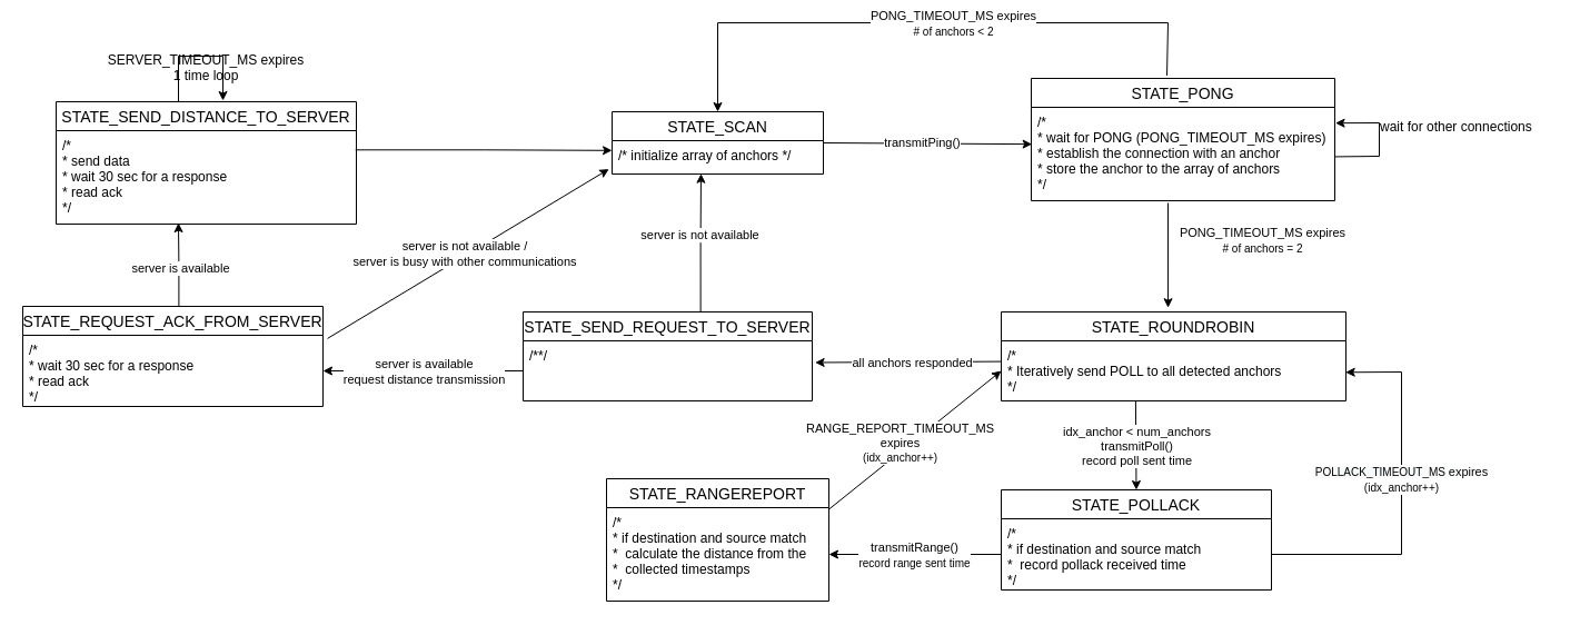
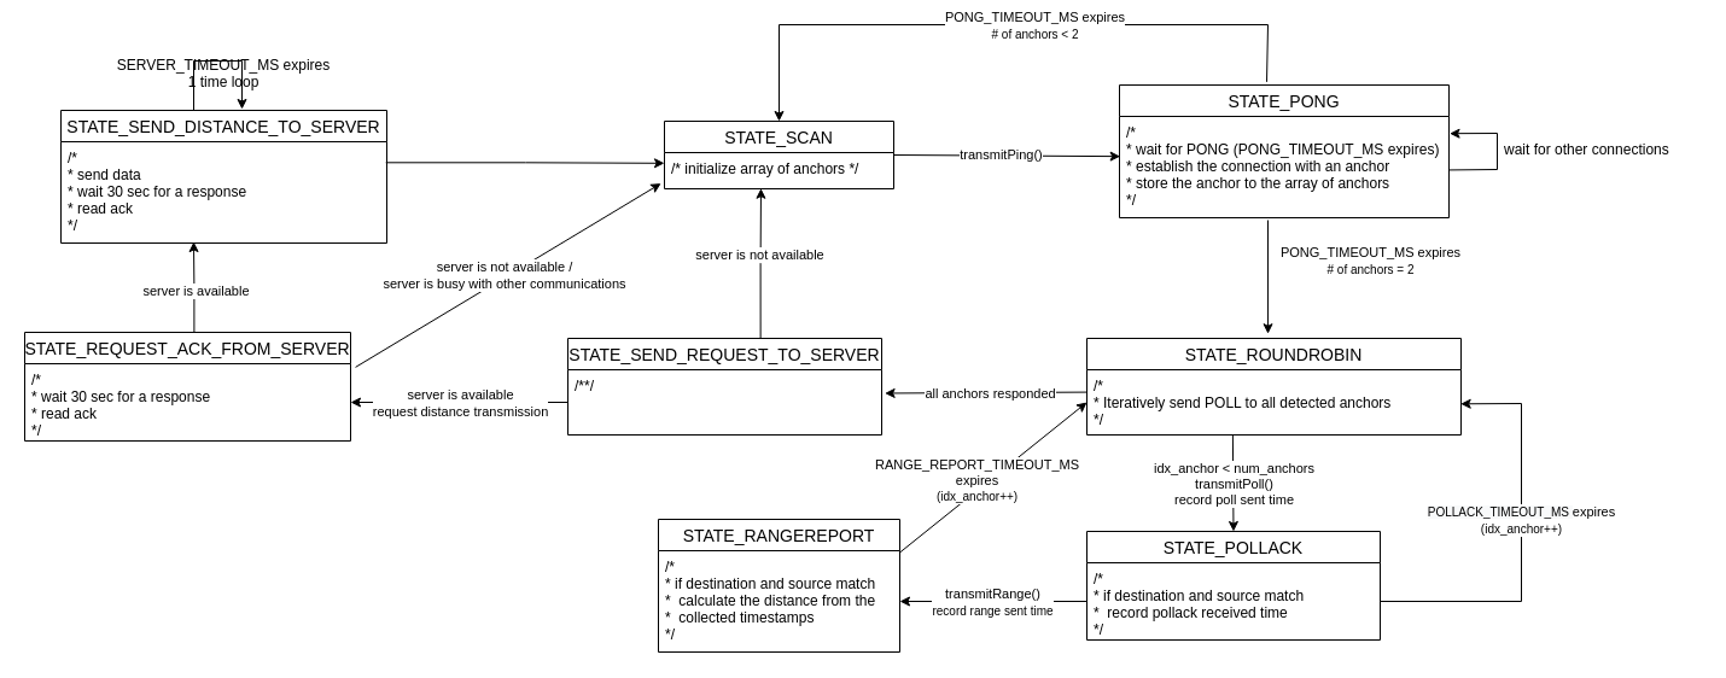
  <mxCell id="0" />
  <mxCell id="1" parent="0" />
  <mxCell id="2" value="STATE_SCAN" style="swimlane;fontStyle=0;childLayout=stackLayout;horizontal=1;startSize=26;horizontalStack=0;resizeParent=1;resizeParentMax=0;resizeLast=0;collapsible=1;marginBottom=0;align=center;fontSize=14;" parent="1" vertex="1"><mxGeometry x="550" y="100" width="190" height="56" as="geometry" /></mxCell>
  <mxCell id="3" value="/* initialize array of anchors */" style="text;strokeColor=none;fillColor=none;spacingLeft=4;spacingRight=4;overflow=hidden;rotatable=0;points=[[0,0.5],[1,0.5]];portConstraint=eastwest;fontSize=12;" parent="2" vertex="1"><mxGeometry y="26" width="190" height="30" as="geometry" /></mxCell>
  <mxCell id="4" value="STATE_PONG" style="swimlane;fontStyle=0;childLayout=stackLayout;horizontal=1;startSize=26;horizontalStack=0;resizeParent=1;resizeParentMax=0;resizeLast=0;collapsible=1;marginBottom=0;align=center;fontSize=14;" parent="1" vertex="1"><mxGeometry x="927" y="70" width="273" height="110" as="geometry" /></mxCell>
  <mxCell id="5" value="/* &#10;* wait for PONG (PONG_TIMEOUT_MS expires)&#10;* establish the connection with an anchor &#10;* store the anchor to the array of anchors&#10;*/" style="text;strokeColor=none;fillColor=none;spacingLeft=4;spacingRight=4;overflow=hidden;rotatable=0;points=[[0,0.5],[1,0.5]];portConstraint=eastwest;fontSize=12;" parent="4" vertex="1"><mxGeometry y="26" width="273" height="84" as="geometry" /></mxCell>
  <mxCell id="6" value="" style="endArrow=classic;html=1;rounded=0;strokeColor=default;jumpStyle=none;exitX=0.999;exitY=0.529;exitDx=0;exitDy=0;entryX=1.002;entryY=0.169;entryDx=0;entryDy=0;entryPerimeter=0;exitPerimeter=0;" parent="4" source="5" target="5" edge="1"><mxGeometry width="50" height="50" relative="1" as="geometry"><mxPoint x="242" y="70.441" as="sourcePoint" /><mxPoint x="245" y="40" as="targetPoint" /><Array as="points"><mxPoint x="313" y="70" /><mxPoint x="313" y="40" /></Array></mxGeometry></mxCell>
  <mxCell id="7" value="" style="endArrow=classic;html=1;rounded=0;strokeColor=default;jumpStyle=none;exitX=1;exitY=0.5;exitDx=0;exitDy=0;entryX=0.004;entryY=0.105;entryDx=0;entryDy=0;entryPerimeter=0;" parent="1" source="2" edge="1"><mxGeometry width="50" height="50" relative="1" as="geometry"><mxPoint x="810" y="130" as="sourcePoint" /><mxPoint x="927.64" y="129.15" as="targetPoint" /></mxGeometry></mxCell>
  <mxCell id="8" value="transmitPing()" style="edgeLabel;html=1;align=center;verticalAlign=middle;resizable=0;points=[];" parent="7" vertex="1" connectable="0"><mxGeometry x="-0.057" y="1" relative="1" as="geometry"><mxPoint as="offset" /></mxGeometry></mxCell>
- <mxCell id="9" value="wait for other connections" style="text;strokeColor=none;fillColor=none;spacingLeft=4;spacingRight=4;overflow=hidden;rotatable=0;points=[[0,0.5],[1,0.5]];portConstraint=eastwest;fontSize=12;" parent="1" vertex="1"><mxGeometry x="1235" y="100" width="168" height="30" as="geometry" /></mxCell>
+ <mxCell id="9" value="wait for other connections" style="text;strokeColor=none;fillColor=none;spacingLeft=4;spacingRight=4;overflow=hidden;rotatable=0;points=[[0,0.5],[1,0.5]];portConstraint=eastwest;fontSize=12;" parent="1" vertex="1"><mxGeometry x="1240" y="110" width="168" height="30" as="geometry" /></mxCell>
  <mxCell id="10" value="" style="endArrow=classic;html=1;rounded=0;strokeColor=default;jumpStyle=none;exitX=0.447;exitY=-0.024;exitDx=0;exitDy=0;exitPerimeter=0;" parent="1" source="4" edge="1"><mxGeometry width="50" height="50" relative="1" as="geometry"><mxPoint x="989" y="20.441" as="sourcePoint" /><mxPoint x="645" y="100" as="targetPoint" /><Array as="points"><mxPoint x="1050" y="20" /><mxPoint x="645" y="20" /></Array></mxGeometry></mxCell>
  <mxCell id="11" value="PONG_TIMEOUT_MS expires&lt;br&gt;&lt;font style=&quot;font-size: 10px;&quot;&gt;# of anchors &amp;lt; 2&lt;br&gt;&lt;/font&gt;" style="edgeLabel;html=1;align=center;verticalAlign=middle;resizable=0;points=[];" parent="1" vertex="1" connectable="0"><mxGeometry x="850.001" y="20.005" as="geometry"><mxPoint x="6" as="offset" /></mxGeometry></mxCell>
  <mxCell id="12" value="" style="endArrow=classic;html=1;rounded=0;strokeColor=default;jumpStyle=none;entryX=0.484;entryY=-0.047;entryDx=0;entryDy=0;entryPerimeter=0;" parent="1" target="14" edge="1"><mxGeometry width="50" height="50" relative="1" as="geometry"><mxPoint x="1050" y="182" as="sourcePoint" /><mxPoint x="1050" y="270" as="targetPoint" /></mxGeometry></mxCell>
  <mxCell id="13" value="PONG_TIMEOUT_MS expires&lt;br&gt;&lt;font style=&quot;font-size: 10px;&quot;&gt;# of anchors = 2&lt;br&gt;&lt;/font&gt;" style="edgeLabel;html=1;align=center;verticalAlign=middle;resizable=0;points=[];" parent="1" vertex="1" connectable="0"><mxGeometry x="1131.501" y="223.545" as="geometry"><mxPoint x="3" y="-8" as="offset" /></mxGeometry></mxCell>
  <mxCell id="14" value="STATE_ROUNDROBIN" style="swimlane;fontStyle=0;childLayout=stackLayout;horizontal=1;startSize=26;horizontalStack=0;resizeParent=1;resizeParentMax=0;resizeLast=0;collapsible=1;marginBottom=0;align=center;fontSize=14;" parent="1" vertex="1"><mxGeometry x="900" y="280" width="310" height="80" as="geometry" /></mxCell>
  <mxCell id="15" value="/* &#10;* Iteratively send POLL to all detected anchors&#10;*/" style="text;strokeColor=none;fillColor=none;spacingLeft=4;spacingRight=4;overflow=hidden;rotatable=0;points=[[0,0.5],[1,0.5]];portConstraint=eastwest;fontSize=12;" parent="14" vertex="1"><mxGeometry y="26" width="310" height="54" as="geometry" /></mxCell>
  <mxCell id="16" value="STATE_POLLACK" style="swimlane;fontStyle=0;childLayout=stackLayout;horizontal=1;startSize=26;horizontalStack=0;resizeParent=1;resizeParentMax=0;resizeLast=0;collapsible=1;marginBottom=0;align=center;fontSize=14;" parent="1" vertex="1"><mxGeometry x="900" y="440" width="243" height="90" as="geometry" /></mxCell>
  <mxCell id="17" value="/*&#10;* if destination and source match&#10;*  record pollack received time&#10;*/" style="text;strokeColor=none;fillColor=none;spacingLeft=4;spacingRight=4;overflow=hidden;rotatable=0;points=[[0,0.5],[1,0.5]];portConstraint=eastwest;fontSize=12;" parent="16" vertex="1"><mxGeometry y="26" width="243" height="64" as="geometry" /></mxCell>
  <mxCell id="18" value="STATE_RANGEREPORT" style="swimlane;fontStyle=0;childLayout=stackLayout;horizontal=1;startSize=26;horizontalStack=0;resizeParent=1;resizeParentMax=0;resizeLast=0;collapsible=1;marginBottom=0;align=center;fontSize=14;" parent="1" vertex="1"><mxGeometry x="545" y="430" width="200" height="110" as="geometry" /></mxCell>
  <mxCell id="19" value="/*&#10;* if destination and source match&#10;*  calculate the distance from the &#10;*  collected timestamps&#10;*/" style="text;strokeColor=none;fillColor=none;spacingLeft=4;spacingRight=4;overflow=hidden;rotatable=0;points=[[0,0.5],[1,0.5]];portConstraint=eastwest;fontSize=12;" parent="18" vertex="1"><mxGeometry y="26" width="200" height="84" as="geometry" /></mxCell>
  <mxCell id="20" value="" style="endArrow=classic;html=1;rounded=0;strokeColor=default;jumpStyle=none;exitX=1;exitY=0.5;exitDx=0;exitDy=0;entryX=0.999;entryY=0.524;entryDx=0;entryDy=0;entryPerimeter=0;" parent="1" source="17" target="15" edge="1"><mxGeometry width="50" height="50" relative="1" as="geometry"><mxPoint x="1143" y="530.441" as="sourcePoint" /><mxPoint x="1146" y="500" as="targetPoint" /><Array as="points"><mxPoint x="1260" y="498" /><mxPoint x="1260" y="334" /></Array></mxGeometry></mxCell>
  <mxCell id="21" value="" style="endArrow=classic;html=1;rounded=0;strokeColor=default;jumpStyle=none;exitX=0.39;exitY=0.997;exitDx=0;exitDy=0;exitPerimeter=0;entryX=0.5;entryY=0;entryDx=0;entryDy=0;" parent="1" source="15" edge="1" target="16"><mxGeometry width="50" height="50" relative="1" as="geometry"><mxPoint x="1021" y="370" as="sourcePoint" /><mxPoint x="1020" y="460" as="targetPoint" /></mxGeometry></mxCell>
  <mxCell id="22" value="&lt;font style=&quot;font-size: 11px;&quot;&gt;idx_anchor &amp;lt; num_anchors&lt;br&gt;transmitPoll()&lt;br&gt;&lt;font style=&quot;font-size: 11px;&quot;&gt;record poll sent time&lt;/font&gt;&lt;/font&gt;" style="edgeLabel;html=1;align=center;verticalAlign=middle;resizable=0;points=[];" parent="1" vertex="1" connectable="0"><mxGeometry x="1021.504" y="400.002" as="geometry" /></mxCell>
  <mxCell id="23" value="" style="endArrow=classic;html=1;rounded=0;strokeColor=default;jumpStyle=none;exitX=0;exitY=0.5;exitDx=0;exitDy=0;entryX=1;entryY=0.5;entryDx=0;entryDy=0;" parent="1" source="17" target="19" edge="1"><mxGeometry width="50" height="50" relative="1" as="geometry"><mxPoint x="600.24" y="595.441" as="sourcePoint" /><mxPoint x="620" y="528" as="targetPoint" /><Array as="points" /></mxGeometry></mxCell>
  <mxCell id="24" value="transmitRange()&lt;br&gt;&lt;font style=&quot;font-size: 10px;&quot;&gt;record range sent time&lt;/font&gt;" style="edgeLabel;html=1;align=center;verticalAlign=middle;resizable=0;points=[];" parent="23" vertex="1" connectable="0"><mxGeometry x="-0.023" relative="1" as="geometry"><mxPoint x="-3" as="offset" /></mxGeometry></mxCell>
  <mxCell id="25" value="" style="endArrow=classic;html=1;rounded=0;strokeColor=default;jumpStyle=none;exitX=1.003;exitY=0.147;exitDx=0;exitDy=0;exitPerimeter=0;entryX=1.01;entryY=0.361;entryDx=0;entryDy=0;entryPerimeter=0;" parent="1" target="33" edge="1"><mxGeometry width="50" height="50" relative="1" as="geometry"><mxPoint x="900.069" y="324.588" as="sourcePoint" /><mxPoint x="660" y="325" as="targetPoint" /></mxGeometry></mxCell>
  <mxCell id="26" value="all anchors responded" style="edgeLabel;html=1;align=center;verticalAlign=middle;resizable=0;points=[];" parent="25" vertex="1" connectable="0"><mxGeometry x="0.034" relative="1" as="geometry"><mxPoint x="6" as="offset" /></mxGeometry></mxCell>
  <mxCell id="27" value="" style="endArrow=classic;html=1;rounded=0;strokeColor=default;jumpStyle=none;exitX=1;exitY=0.25;exitDx=0;exitDy=0;entryX=0;entryY=0.5;entryDx=0;entryDy=0;" parent="1" source="18" edge="1" target="15"><mxGeometry width="50" height="50" relative="1" as="geometry"><mxPoint x="663" y="335.21" as="sourcePoint" /><mxPoint x="896.597" y="334.79" as="targetPoint" /></mxGeometry></mxCell>
  <mxCell id="28" value="RANGE_REPORT_TIMEOUT_MS&lt;br&gt;expires&lt;br&gt;&lt;font style=&quot;font-size: 10px;&quot;&gt;(idx_anchor++)&lt;/font&gt;" style="edgeLabel;html=1;align=center;verticalAlign=middle;resizable=0;points=[];" parent="27" vertex="1" connectable="0"><mxGeometry x="0.269" y="-3" relative="1" as="geometry"><mxPoint x="-37" y="17" as="offset" /></mxGeometry></mxCell>
  <mxCell id="29" value="&lt;span style=&quot;font-size: 10px; background-color: rgb(248, 249, 250);&quot;&gt;POLLACK_TIMEOUT_MS&amp;nbsp;&lt;/span&gt;expires&lt;br&gt;&lt;font style=&quot;font-size: 10px;&quot;&gt;(idx_anchor++)&lt;/font&gt;" style="edgeLabel;html=1;align=center;verticalAlign=middle;resizable=0;points=[];" parent="1" vertex="1" connectable="0"><mxGeometry x="1259.995" y="430.004" as="geometry" /></mxCell>
  <mxCell id="30" style="edgeStyle=orthogonalEdgeStyle;rounded=0;orthogonalLoop=1;jettySize=auto;html=1;entryX=0.421;entryY=0.991;entryDx=0;entryDy=0;entryPerimeter=0;exitX=0.614;exitY=0.002;exitDx=0;exitDy=0;exitPerimeter=0;" edge="1" parent="1" source="32" target="3"><mxGeometry relative="1" as="geometry"><mxPoint x="622" y="159" as="targetPoint" /><mxPoint x="620" y="279" as="sourcePoint" /></mxGeometry></mxCell>
  <mxCell id="31" value="server is not available" style="edgeLabel;html=1;align=center;verticalAlign=middle;resizable=0;points=[];" vertex="1" connectable="0" parent="30"><mxGeometry x="0.126" y="1" relative="1" as="geometry"><mxPoint as="offset" /></mxGeometry></mxCell>
  <mxCell id="32" value="STATE_SEND_REQUEST_TO_SERVER" style="swimlane;fontStyle=0;childLayout=stackLayout;horizontal=1;startSize=26;horizontalStack=0;resizeParent=1;resizeParentMax=0;resizeLast=0;collapsible=1;marginBottom=0;align=center;fontSize=14;" vertex="1" parent="1"><mxGeometry x="470" y="280" width="260" height="80" as="geometry" /></mxCell>
  <mxCell id="33" value="/**/" style="text;strokeColor=none;fillColor=none;spacingLeft=4;spacingRight=4;overflow=hidden;rotatable=0;points=[[0,0.5],[1,0.5]];portConstraint=eastwest;fontSize=12;" vertex="1" parent="32"><mxGeometry y="26" width="260" height="54" as="geometry" /></mxCell>
  <mxCell id="34" value="STATE_SEND_DISTANCE_TO_SERVER" style="swimlane;fontStyle=0;childLayout=stackLayout;horizontal=1;startSize=26;horizontalStack=0;resizeParent=1;resizeParentMax=0;resizeLast=0;collapsible=1;marginBottom=0;align=center;fontSize=14;" vertex="1" parent="1"><mxGeometry x="50" y="91" width="270" height="110" as="geometry" /></mxCell>
  <mxCell id="35" value="/*&#10;* send data&#10;* wait 30 sec for a response&#10;* read ack&#10;*/" style="text;strokeColor=none;fillColor=none;spacingLeft=4;spacingRight=4;overflow=hidden;rotatable=0;points=[[0,0.5],[1,0.5]];portConstraint=eastwest;fontSize=12;" vertex="1" parent="34"><mxGeometry y="26" width="270" height="84" as="geometry" /></mxCell>
  <mxCell id="36" value="STATE_REQUEST_ACK_FROM_SERVER" style="swimlane;fontStyle=0;childLayout=stackLayout;horizontal=1;startSize=26;horizontalStack=0;resizeParent=1;resizeParentMax=0;resizeLast=0;collapsible=1;marginBottom=0;align=center;fontSize=14;" vertex="1" parent="1"><mxGeometry x="20" y="275" width="270" height="90" as="geometry" /></mxCell>
  <mxCell id="37" value="/*&#10;* wait 30 sec for a response&#10;* read ack&#10;*/" style="text;strokeColor=none;fillColor=none;spacingLeft=4;spacingRight=4;overflow=hidden;rotatable=0;points=[[0,0.5],[1,0.5]];portConstraint=eastwest;fontSize=12;" vertex="1" parent="36"><mxGeometry y="26" width="270" height="64" as="geometry" /></mxCell>
  <mxCell id="38" style="edgeStyle=orthogonalEdgeStyle;rounded=0;orthogonalLoop=1;jettySize=auto;html=1;exitX=0.997;exitY=0.206;exitDx=0;exitDy=0;entryX=0;entryY=0.294;entryDx=0;entryDy=0;entryPerimeter=0;exitPerimeter=0;" edge="1" parent="1" source="35" target="3"><mxGeometry relative="1" as="geometry" /></mxCell>
  <mxCell id="39" style="edgeStyle=orthogonalEdgeStyle;rounded=0;orthogonalLoop=1;jettySize=auto;html=1;exitX=0.52;exitY=0.001;exitDx=0;exitDy=0;exitPerimeter=0;" edge="1" parent="1" source="36"><mxGeometry relative="1" as="geometry"><mxPoint x="70" y="275" as="sourcePoint" /><mxPoint x="160" y="200" as="targetPoint" /><Array as="points" /></mxGeometry></mxCell>
  <mxCell id="40" value="server is available" style="edgeLabel;html=1;align=center;verticalAlign=middle;resizable=0;points=[];" vertex="1" connectable="0" parent="39"><mxGeometry x="-0.038" y="-1" relative="1" as="geometry"><mxPoint y="1" as="offset" /></mxGeometry></mxCell>
  <mxCell id="41" style="edgeStyle=orthogonalEdgeStyle;rounded=0;orthogonalLoop=1;jettySize=auto;html=1;exitX=0;exitY=0.5;exitDx=0;exitDy=0;entryX=1;entryY=0.5;entryDx=0;entryDy=0;" edge="1" parent="1" source="33" target="37"><mxGeometry relative="1" as="geometry" /></mxCell>
  <mxCell id="42" value="&lt;div&gt;server is available&lt;/div&gt;&lt;div&gt;request distance transmission&lt;/div&gt;" style="edgeLabel;html=1;align=center;verticalAlign=middle;resizable=0;points=[];" vertex="1" connectable="0" parent="41"><mxGeometry x="0.037" y="-2" relative="1" as="geometry"><mxPoint x="3" y="2" as="offset" /></mxGeometry></mxCell>
  <mxCell id="43" value="" style="endArrow=classic;html=1;rounded=0;strokeColor=default;jumpStyle=none;entryX=-0.015;entryY=0.852;entryDx=0;entryDy=0;entryPerimeter=0;exitX=1.015;exitY=0.321;exitDx=0;exitDy=0;exitPerimeter=0;" edge="1" parent="1" source="36" target="3"><mxGeometry width="50" height="50" relative="1" as="geometry"><mxPoint x="240" y="310" as="sourcePoint" /><mxPoint x="540" y="156" as="targetPoint" /></mxGeometry></mxCell>
  <mxCell id="44" value="&lt;div&gt;server is not available /&amp;nbsp;&lt;/div&gt;&lt;div&gt;server is busy with other communications&amp;nbsp; &lt;/div&gt;" style="edgeLabel;html=1;align=center;verticalAlign=middle;resizable=0;points=[];" vertex="1" connectable="0" parent="43"><mxGeometry x="0.269" y="-3" relative="1" as="geometry"><mxPoint x="-37" y="17" as="offset" /></mxGeometry></mxCell>
  <mxCell id="45" value="" style="endArrow=classic;html=1;rounded=0;strokeColor=default;jumpStyle=none;" edge="1" parent="1"><mxGeometry width="50" height="50" relative="1" as="geometry"><mxPoint x="160" y="91" as="sourcePoint" /><mxPoint x="200" y="90" as="targetPoint" /><Array as="points"><mxPoint x="160" y="50" /><mxPoint x="200" y="50" /></Array></mxGeometry></mxCell>
  <mxCell id="46" value="SERVER_TIMEOUT_MS expires&#10;1 time loop&#10;" style="text;strokeColor=none;fillColor=none;spacingLeft=4;spacingRight=4;overflow=hidden;rotatable=0;points=[[0,0.5],[1,0.5]];portConstraint=eastwest;fontSize=12;align=center;" vertex="1" parent="1"><mxGeometry x="85" y="40" width="200" height="30" as="geometry" /></mxCell>
